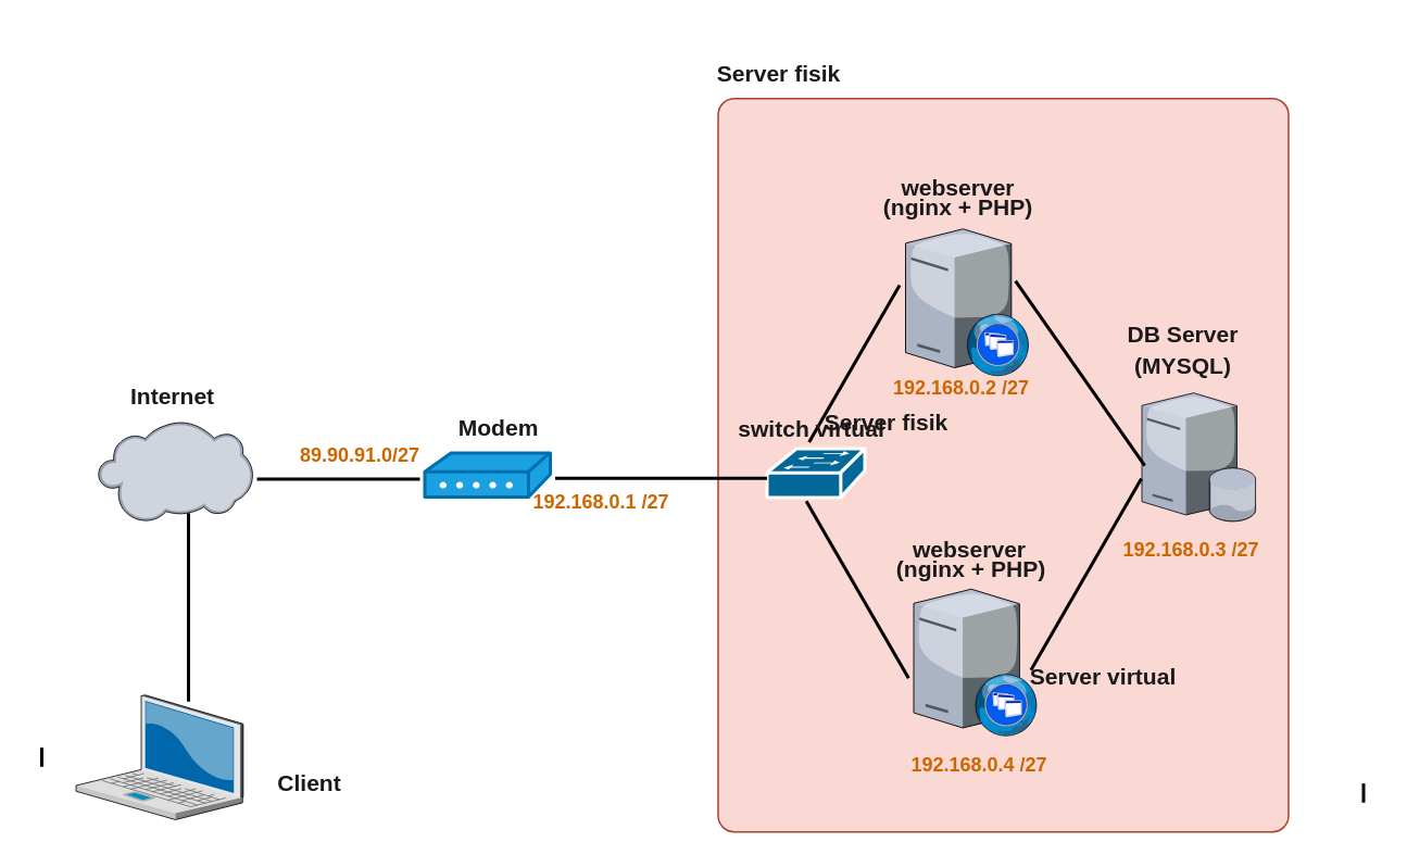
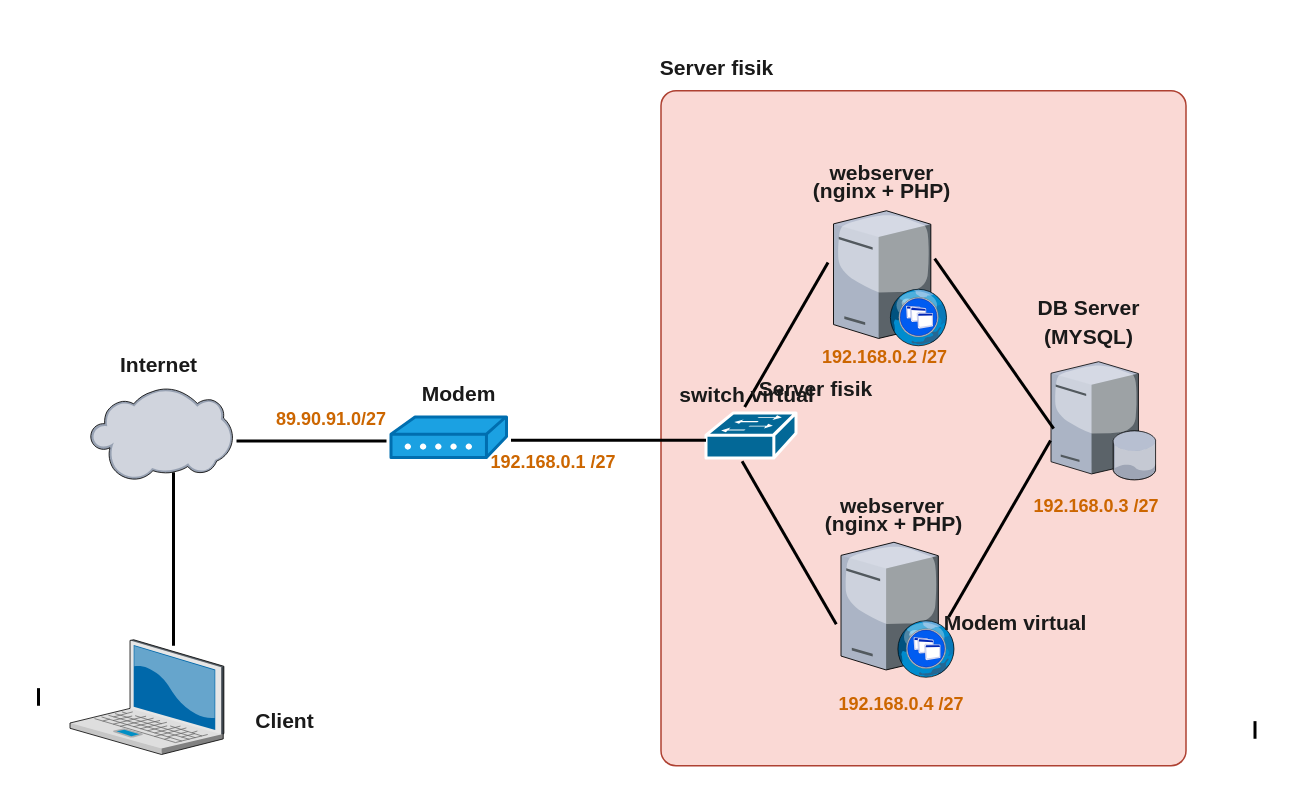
  <mxCell id="0" />
  <mxCell id="1" parent="0" />
  <mxCell id="2" value="" style="html=1;outlineConnect=0;whiteSpace=wrap;fillColor=#fad9d5;shape=mxgraph.archimate3.application;archiType=rounded;strokeColor=#ae4132;" vertex="1" parent="1"><mxGeometry x="440" y="60" width="350" height="450" as="geometry" /></mxCell>
  <mxCell id="3" value="" style="verticalLabelPosition=bottom;aspect=fixed;html=1;verticalAlign=top;strokeColor=none;align=center;outlineConnect=0;shape=mxgraph.citrix.database_server;fillColor=#FFE45E;fontColor=#5AA9E6;" vertex="1" parent="1"><mxGeometry x="700" y="240.63" width="70" height="78.75" as="geometry" /></mxCell>
  <mxCell id="4" value="" style="verticalLabelPosition=bottom;aspect=fixed;html=1;verticalAlign=top;strokeColor=none;align=center;outlineConnect=0;shape=mxgraph.citrix.cloud;fillColor=#FFE45E;fontColor=#5AA9E6;" vertex="1" parent="1"><mxGeometry x="59.5" y="258" width="95" height="62" as="geometry" /></mxCell>
  <mxCell id="5" value="" style="verticalLabelPosition=bottom;aspect=fixed;html=1;verticalAlign=top;strokeColor=none;align=center;outlineConnect=0;shape=mxgraph.citrix.laptop_2;fillColor=#FFE45E;fontColor=#5AA9E6;direction=east;" vertex="1" parent="1"><mxGeometry x="46" y="426" width="102.59" height="76.5" as="geometry" /></mxCell>
  <mxCell id="6" value="" style="verticalLabelPosition=bottom;aspect=fixed;html=1;verticalAlign=top;strokeColor=none;align=center;outlineConnect=0;shape=mxgraph.citrix.xenapp_web;fillColor=#FFE45E;fontColor=#5AA9E6;" vertex="1" parent="1"><mxGeometry x="555" y="140" width="76" height="90" as="geometry" /></mxCell>
  <mxCell id="7" value="" style="shape=mxgraph.cisco.modems_and_phones.modem;html=1;pointerEvents=1;dashed=0;fillColor=#1ba1e2;strokeColor=#006EAF;strokeWidth=2;verticalLabelPosition=bottom;verticalAlign=top;align=center;outlineConnect=0;fontColor=#ffffff;" vertex="1" parent="1"><mxGeometry x="260" y="277.5" width="77" height="27" as="geometry" /></mxCell>
  <mxCell id="8" style="edgeStyle=orthogonalEdgeStyle;orthogonalLoop=1;jettySize=auto;html=1;exitX=0.5;exitY=1;exitDx=0;exitDy=0;exitPerimeter=0;strokeColor=#FF6392;fontColor=#5AA9E6;" edge="1" parent="1" source="2" target="2"><mxGeometry relative="1" as="geometry" /></mxCell>
  <mxCell id="9" value="" style="verticalLabelPosition=bottom;aspect=fixed;html=1;verticalAlign=top;strokeColor=none;align=center;outlineConnect=0;shape=mxgraph.citrix.xenapp_web;fillColor=#FFE45E;fontColor=#5AA9E6;" vertex="1" parent="1"><mxGeometry x="560" y="361" width="76" height="90" as="geometry" /></mxCell>
  <mxCell id="10" value="&lt;h3&gt;&lt;b&gt;&lt;font color=&quot;#1a1a1a&quot;&gt;webserver&lt;/font&gt;&lt;/b&gt;&lt;/h3&gt;&lt;div&gt;&lt;br&gt;&lt;/div&gt;" style="text;html=1;resizable=0;autosize=1;align=center;verticalAlign=middle;points=[];fillColor=none;strokeColor=none;rounded=0;sketch=0;fontColor=#5AA9E6;" vertex="1" parent="1"><mxGeometry x="547" y="92" width="80" height="60" as="geometry" /></mxCell>
  <mxCell id="11" value="" style="shape=mxgraph.cisco.switches.workgroup_switch;html=1;pointerEvents=1;dashed=0;fillColor=#036897;strokeColor=#ffffff;strokeWidth=2;verticalLabelPosition=bottom;verticalAlign=top;align=center;outlineConnect=0;rounded=0;sketch=0;fontColor=#5AA9E6;" vertex="1" parent="1"><mxGeometry x="470" y="274.75" width="60" height="30" as="geometry" /></mxCell>
  <mxCell id="12" value="&lt;h3&gt;&lt;font color=&quot;#1a1a1a&quot;&gt;(nginx + PHP)&lt;/font&gt;&lt;/h3&gt;" style="text;html=1;resizable=0;autosize=1;align=center;verticalAlign=middle;points=[];fillColor=none;strokeColor=none;rounded=0;sketch=0;fontColor=#5AA9E6;" vertex="1" parent="1"><mxGeometry x="532" y="102" width="110" height="50" as="geometry" /></mxCell>
  <mxCell id="13" value="&lt;h3&gt;&lt;font color=&quot;#1a1a1a&quot;&gt;(nginx + PHP)&lt;/font&gt;&lt;/h3&gt;" style="text;html=1;resizable=0;autosize=1;align=center;verticalAlign=middle;points=[];fillColor=none;strokeColor=none;rounded=0;sketch=0;fontColor=#5AA9E6;" vertex="1" parent="1"><mxGeometry x="540" y="324.38" width="110" height="50" as="geometry" /></mxCell>
  <mxCell id="14" value="&lt;h3&gt;&lt;b&gt;&lt;font color=&quot;#1a1a1a&quot;&gt;webserver&lt;/font&gt;&lt;/b&gt;&lt;/h3&gt;&lt;div&gt;&lt;br&gt;&lt;/div&gt;" style="text;html=1;resizable=0;autosize=1;align=center;verticalAlign=middle;points=[];fillColor=none;strokeColor=none;rounded=0;sketch=0;fontColor=#5AA9E6;" vertex="1" parent="1"><mxGeometry x="554" y="314.38" width="80" height="60" as="geometry" /></mxCell>
  <mxCell id="15" value="&lt;h3&gt;&lt;font color=&quot;#1a1a1a&quot;&gt;(MYSQL)&lt;/font&gt;&lt;/h3&gt;" style="text;html=1;resizable=0;autosize=1;align=center;verticalAlign=middle;points=[];fillColor=none;strokeColor=none;rounded=0;sketch=0;fontColor=#5AA9E6;" vertex="1" parent="1"><mxGeometry x="690" y="199" width="70" height="50" as="geometry" /></mxCell>
  <mxCell id="16" value="&lt;h3&gt;&lt;font color=&quot;#1a1a1a&quot;&gt;DB Server&lt;/font&gt;&lt;/h3&gt;" style="text;html=1;resizable=0;autosize=1;align=center;verticalAlign=middle;points=[];fillColor=none;strokeColor=none;rounded=0;sketch=0;fontColor=#5AA9E6;" vertex="1" parent="1"><mxGeometry x="685" y="180" width="80" height="50" as="geometry" /></mxCell>
  <mxCell id="17" value="&lt;h3&gt;&lt;font style=&quot;font-size: 12px&quot; color=&quot;#cc6600&quot;&gt;192.168.0.2 /27&lt;/font&gt;&lt;/h3&gt;" style="text;html=1;resizable=0;autosize=1;align=center;verticalAlign=middle;points=[];fillColor=none;strokeColor=none;rounded=0;sketch=0;fontColor=#5AA9E6;" vertex="1" parent="1"><mxGeometry x="539" y="211.5" width="100" height="50" as="geometry" /></mxCell>
  <mxCell id="18" value="&lt;h3&gt;&lt;font style=&quot;font-size: 12px&quot; color=&quot;#cc6600&quot;&gt;192.168.0.3 /27&lt;/font&gt;&lt;/h3&gt;" style="text;html=1;resizable=0;autosize=1;align=center;verticalAlign=middle;points=[];fillColor=none;strokeColor=none;rounded=0;sketch=0;fontColor=#5AA9E6;" vertex="1" parent="1"><mxGeometry x="680" y="311" width="100" height="50" as="geometry" /></mxCell>
  <mxCell id="19" value="&lt;h3&gt;&lt;font style=&quot;font-size: 12px&quot; color=&quot;#cc6600&quot;&gt;192.168.0.4 /27&lt;/font&gt;&lt;/h3&gt;" style="text;html=1;resizable=0;autosize=1;align=center;verticalAlign=middle;points=[];fillColor=none;strokeColor=none;rounded=0;sketch=0;fontColor=#5AA9E6;" vertex="1" parent="1"><mxGeometry x="550" y="443.25" width="100" height="50" as="geometry" /></mxCell>
  <mxCell id="20" value="&lt;h3&gt;&lt;font style=&quot;font-size: 12px&quot; color=&quot;#cc6600&quot;&gt;192.168.0.1 /27&lt;/font&gt;&lt;/h3&gt;" style="text;html=1;resizable=0;autosize=1;align=center;verticalAlign=middle;points=[];fillColor=none;strokeColor=none;rounded=0;sketch=0;fontColor=#5AA9E6;" vertex="1" parent="1"><mxGeometry x="318" y="282" width="100" height="50" as="geometry" /></mxCell>
  <mxCell id="21" value="&lt;h3&gt;&lt;font style=&quot;font-size: 12px&quot; color=&quot;#cc6600&quot;&gt;89.90.91.0/27&lt;/font&gt;&lt;/h3&gt;" style="text;html=1;resizable=0;autosize=1;align=center;verticalAlign=middle;points=[];fillColor=none;strokeColor=none;rounded=0;sketch=0;fontColor=#5AA9E6;" vertex="1" parent="1"><mxGeometry x="175" y="253" width="90" height="50" as="geometry" /></mxCell>
  <mxCell id="22" value="&lt;h3&gt;&lt;font color=&quot;#1a1a1a&quot;&gt;Modem&lt;/font&gt;&lt;/h3&gt;" style="text;html=1;resizable=0;autosize=1;align=center;verticalAlign=middle;points=[];fillColor=none;strokeColor=none;rounded=0;sketch=0;fontColor=#5AA9E6;" vertex="1" parent="1"><mxGeometry x="275" y="236.5" width="60" height="50" as="geometry" /></mxCell>
  <mxCell id="23" value="&lt;h3&gt;&lt;font color=&quot;#1a1a1a&quot;&gt;Internet&lt;/font&gt;&lt;/h3&gt;" style="text;html=1;resizable=0;autosize=1;align=center;verticalAlign=middle;points=[];fillColor=none;strokeColor=none;rounded=0;sketch=0;fontColor=#5AA9E6;" vertex="1" parent="1"><mxGeometry x="70" y="218" width="70" height="50" as="geometry" /></mxCell>
  <mxCell id="24" value="&lt;h3&gt;&lt;font color=&quot;#1a1a1a&quot;&gt;Client&lt;/font&gt;&lt;/h3&gt;" style="text;html=1;resizable=0;autosize=1;align=center;verticalAlign=middle;points=[];fillColor=none;strokeColor=none;rounded=0;sketch=0;fontColor=#5AA9E6;" vertex="1" parent="1"><mxGeometry x="163.59" y="455" width="50" height="50" as="geometry" /></mxCell>
  <mxCell id="25" value="&lt;h3&gt;&lt;font color=&quot;#1a1a1a&quot;&gt;Server fisik&lt;/font&gt;&lt;/h3&gt;" style="text;html=1;resizable=0;autosize=1;align=center;verticalAlign=middle;points=[];fillColor=none;strokeColor=none;rounded=0;sketch=0;fontColor=#5AA9E6;" vertex="1" parent="1"><mxGeometry x="432" y="20" width="90" height="50" as="geometry" /></mxCell>
  <mxCell id="26" value="" style="line;strokeWidth=2;html=1;rounded=0;sketch=0;fillColor=#FFE45E;fontColor=#5AA9E6;" vertex="1" parent="1"><mxGeometry x="340" y="278" width="130" height="30" as="geometry" /></mxCell>
  <mxCell id="27" value="" style="line;strokeWidth=2;html=1;rounded=0;sketch=0;fillColor=#FFE45E;fontColor=#5AA9E6;" vertex="1" parent="1"><mxGeometry x="157" y="288.5" width="100" height="10" as="geometry" /></mxCell>
  <mxCell id="28" value="" style="line;strokeWidth=2;direction=south;html=1;rounded=0;sketch=0;fillColor=#FFE45E;fontColor=#5AA9E6;" vertex="1" parent="1"><mxGeometry x="110" y="314.38" width="10" height="115.62" as="geometry" /></mxCell>
  <mxCell id="29" value="" style="line;strokeWidth=2;html=1;rounded=0;sketch=0;fillColor=#FFE45E;fontColor=#5AA9E6;rotation=-60;" vertex="1" parent="1"><mxGeometry x="468" y="161.89" width="111.14" height="121.61" as="geometry" /></mxCell>
  <mxCell id="30" value="" style="line;strokeWidth=2;html=1;rounded=0;sketch=0;fillColor=#FFE45E;fontColor=#5AA9E6;rotation=-120;" vertex="1" parent="1"><mxGeometry x="462.67" y="300.54" width="125.58" height="121.61" as="geometry" /></mxCell>
  <mxCell id="31" value="&lt;h3&gt;&lt;font color=&quot;#1a1a1a&quot;&gt;switch virtual&lt;/font&gt;&lt;/h3&gt;" style="text;html=1;resizable=0;autosize=1;align=center;verticalAlign=middle;points=[];fillColor=none;strokeColor=none;rounded=0;sketch=0;fontColor=#5AA9E6;" vertex="1" parent="1"><mxGeometry x="442" y="238" width="110" height="50" as="geometry" /></mxCell>
  <mxCell id="32" value="" style="line;strokeWidth=2;html=1;rounded=0;sketch=0;fillColor=#FFE45E;fontColor=#5AA9E6;rotation=-125;" vertex="1" parent="1"><mxGeometry x="592.94" y="167.81" width="138.33" height="121.61" as="geometry" /></mxCell>
  <mxCell id="33" value="" style="line;strokeWidth=2;html=1;rounded=0;sketch=0;fillColor=#FFE45E;fontColor=#5AA9E6;rotation=-60;" vertex="1" parent="1"><mxGeometry x="598.05" y="322.4" width="135.52" height="59.03" as="geometry" /></mxCell>
  <mxCell id="34" value="" style="line;strokeWidth=2;direction=south;html=1;rounded=0;sketch=0;fillColor=#FFE45E;fontColor=#5AA9E6;" vertex="1" parent="1"><mxGeometry x="20" y="458.25" width="10" height="11.75" as="geometry" /></mxCell>
  <mxCell id="35" value="" style="line;strokeWidth=2;direction=south;html=1;rounded=0;sketch=0;fillColor=#FFE45E;fontColor=#5AA9E6;" vertex="1" parent="1"><mxGeometry x="831" y="480.25" width="10" height="11.75" as="geometry" /></mxCell>
  <mxCell id="36" value="&lt;h3&gt;&lt;font color=&quot;#1a1a1a&quot;&gt;Server fisik&lt;/font&gt;&lt;/h3&gt;" style="text;html=1;resizable=0;autosize=1;align=center;verticalAlign=middle;points=[];fillColor=none;strokeColor=none;rounded=0;sketch=0;fontColor=#5AA9E6;" vertex="1" parent="1"><mxGeometry x="498.25" y="233.5" width="90" height="50" as="geometry" /></mxCell>
- <mxCell id="37" value="&lt;h3&gt;&lt;font color=&quot;#1a1a1a&quot;&gt;Server virtual&lt;/font&gt;&lt;/h3&gt;" style="text;html=1;resizable=0;autosize=1;align=center;verticalAlign=middle;points=[];fillColor=none;strokeColor=none;rounded=0;sketch=0;fontColor=#5AA9E6;" vertex="1" parent="1"><mxGeometry x="621" y="390" width="110" height="50" as="geometry" /></mxCell>
+ <mxCell id="37" value="&lt;h3&gt;&lt;font color=&quot;#1a1a1a&quot;&gt;Modem virtual&lt;/font&gt;&lt;/h3&gt;" style="text;html=1;resizable=0;autosize=1;align=center;verticalAlign=middle;points=[];fillColor=none;strokeColor=none;rounded=0;sketch=0;fontColor=#5AA9E6;" vertex="1" parent="1"><mxGeometry x="621" y="390" width="110" height="50" as="geometry" /></mxCell>
